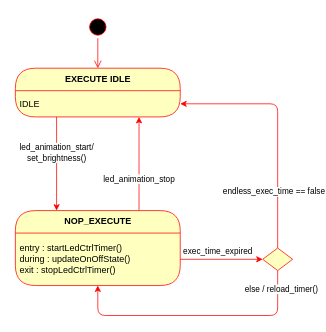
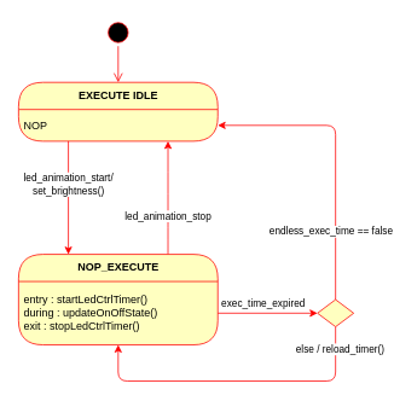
  <mxCell id="0" />
  <mxCell id="1" parent="0" />
  <mxCell id="2" value="EXECUTE IDLE" style="swimlane;html=1;fontStyle=1;align=center;verticalAlign=middle;childLayout=stackLayout;horizontal=1;startSize=30;horizontalStack=0;resizeParent=0;resizeLast=1;container=0;fontColor=#000000;collapsible=0;rounded=1;arcSize=30;strokeColor=#ff0000;fillColor=#ffffc0;swimlaneFillColor=#ffffc0;dropTarget=0;" vertex="1" parent="1"><mxGeometry x="20" y="90" width="220" height="65" as="geometry" /></mxCell>
- <mxCell id="3" value="IDLE" style="text;html=1;strokeColor=none;fillColor=none;align=left;verticalAlign=middle;spacingLeft=4;spacingRight=4;whiteSpace=wrap;overflow=hidden;rotatable=0;fontColor=#000000;" vertex="1" parent="2"><mxGeometry y="30" width="220" height="35" as="geometry" /></mxCell>
+ <mxCell id="3" value="NOP" style="text;html=1;strokeColor=none;fillColor=none;align=left;verticalAlign=middle;spacingLeft=4;spacingRight=4;whiteSpace=wrap;overflow=hidden;rotatable=0;fontColor=#000000;" vertex="1" parent="2"><mxGeometry y="30" width="220" height="35" as="geometry" /></mxCell>
  <mxCell id="4" value="" style="ellipse;html=1;shape=startState;fillColor=#000000;strokeColor=#ff0000;" vertex="1" parent="1"><mxGeometry x="115" y="20" width="30" height="30" as="geometry" /></mxCell>
  <mxCell id="5" value="" style="edgeStyle=orthogonalEdgeStyle;html=1;verticalAlign=bottom;endArrow=open;endSize=8;strokeColor=#ff0000;entryX=0.5;entryY=0;entryDx=0;entryDy=0;" edge="1" parent="1" source="4" target="2"><mxGeometry x="3595" y="2280" as="geometry"><mxPoint x="135" y="50" as="targetPoint" /></mxGeometry></mxCell>
  <mxCell id="6" value="led_animation_stop" style="edgeStyle=orthogonalEdgeStyle;curved=1;orthogonalLoop=1;jettySize=auto;html=1;exitX=0.75;exitY=0;exitDx=0;exitDy=0;entryX=0.75;entryY=1;entryDx=0;entryDy=0;strokeColor=#FF0000;" edge="1" parent="1" source="7" target="3"><mxGeometry x="1995" y="430" as="geometry"><mxPoint y="20" as="offset" /></mxGeometry></mxCell>
  <mxCell id="7" value="NOP_EXECUTE" style="swimlane;html=1;fontStyle=1;align=center;verticalAlign=middle;childLayout=stackLayout;horizontal=1;startSize=30;horizontalStack=0;resizeParent=0;resizeLast=1;container=0;fontColor=#000000;collapsible=0;rounded=1;arcSize=30;strokeColor=#ff0000;fillColor=#ffffc0;swimlaneFillColor=#ffffc0;dropTarget=0;" vertex="1" parent="1"><mxGeometry x="20" y="280" width="220" height="100" as="geometry" /></mxCell>
  <mxCell id="8" value="entry : startLedCtrlTimer()&lt;br&gt;during :&amp;nbsp;updateOnOffState()&lt;br&gt;exit : stopLedCtrlTimer()" style="text;html=1;strokeColor=none;fillColor=none;align=left;verticalAlign=middle;spacingLeft=4;spacingRight=4;whiteSpace=wrap;overflow=hidden;rotatable=0;fontColor=#000000;" vertex="1" parent="7"><mxGeometry y="30" width="220" height="70" as="geometry" /></mxCell>
  <mxCell id="9" value="led_animation_start/&lt;br&gt;set_brightness()" style="edgeStyle=orthogonalEdgeStyle;rounded=1;orthogonalLoop=1;jettySize=auto;html=1;strokeColor=#FF0000;entryX=0.25;entryY=0;entryDx=0;entryDy=0;exitX=0.25;exitY=1;exitDx=0;exitDy=0;" edge="1" parent="1" source="3" target="7"><mxGeometry as="geometry"><mxPoint x="75" y="190" as="sourcePoint" /><Array as="points" /><mxPoint y="-15" as="offset" /></mxGeometry></mxCell>
  <mxCell id="10" value="else / reload_timer()" style="edgeStyle=orthogonalEdgeStyle;rounded=1;orthogonalLoop=1;jettySize=auto;html=1;entryX=0.5;entryY=1;entryDx=0;entryDy=0;strokeColor=#FF0000;exitX=0.5;exitY=1;exitDx=0;exitDy=0;" edge="1" parent="1" source="12" target="8"><mxGeometry as="geometry"><Array as="points"><mxPoint x="370" y="420" /><mxPoint x="130" y="420" /></Array><mxPoint x="125" y="15" as="offset" /></mxGeometry></mxCell>
  <mxCell id="11" value="endless_exec_time == false" style="edgeStyle=orthogonalEdgeStyle;rounded=1;orthogonalLoop=1;jettySize=auto;html=1;entryX=1;entryY=0.5;entryDx=0;entryDy=0;strokeColor=#FF0000;" edge="1" parent="1" source="12" target="3"><mxGeometry as="geometry"><Array as="points"><mxPoint x="370" y="138" /><mxPoint x="240" y="138" /></Array><mxPoint x="60" y="21" as="offset" /></mxGeometry></mxCell>
  <mxCell id="12" value="" style="rhombus;whiteSpace=wrap;html=1;fillColor=#ffffc0;strokeColor=#ff0000;" vertex="1" parent="1"><mxGeometry x="350" y="330" width="40" height="30" as="geometry" /></mxCell>
  <mxCell id="13" value="exec_time_expired" style="edgeStyle=orthogonalEdgeStyle;rounded=1;orthogonalLoop=1;jettySize=auto;html=1;strokeColor=#FF0000;" edge="1" parent="1" source="8" target="12"><mxGeometry as="geometry"><mxPoint x="-5" y="-10" as="offset" /></mxGeometry></mxCell>
